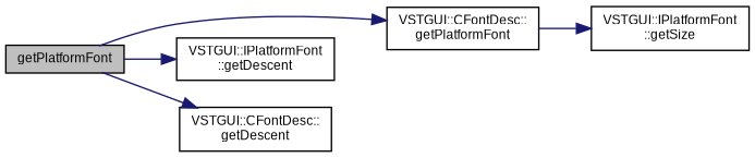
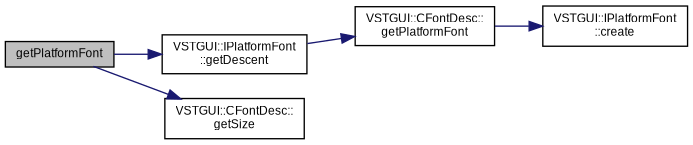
  digraph {
    rankdir=LR
    node [color=black fontname=Arial fontsize=9 shape=record]
    edge [color=midnightblue fontname=Arial fontsize=9 labelfontname=Arial labelfontsize=9 style=solid]
    n1 [fillcolor=grey75 fontcolor=black height=0.2 label=getPlatformFont style=filled width=0.4]
    n2 [height=0.2 label="VSTGUI::CFontDesc::\lgetPlatformFont" width=0.4]
    n3 [height=0.2 label="VSTGUI::IPlatformFont\l::getDescent" width=0.4]
-   n4 [height=0.2 label="VSTGUI::CFontDesc::\lgetDescent" width=0.4]
-   n5 [height=0.2 label="VSTGUI::IPlatformFont\l::getSize" width=0.4]
-   n1 -> n2
+   n4 [height=0.2 label="VSTGUI::CFontDesc::\lgetSize" width=0.4]
+   n5 [height=0.2 label="VSTGUI::IPlatformFont\l::create" width=0.4]
+   n3 -> n2
    n1 -> n3
    n1 -> n4
    n2 -> n5
  }
